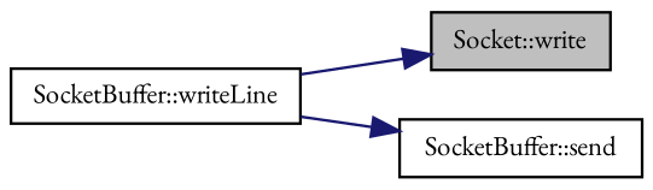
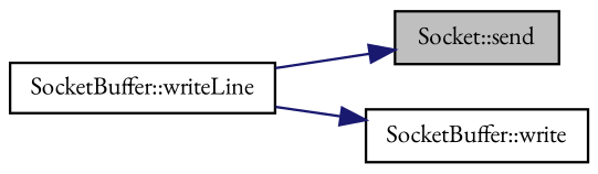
  digraph {
    fontname="EB Garamond"
    rankdir=RL
    node [color=black fillcolor=white fontname="EB Garamond" fontsize=10 shape=record style=filled]
    edge [color=midnightblue dir=back fontname="EB Garamond" fontsize=10 labelfontname=Helvetica labelfontsize=10 style=solid]
-   n1 [fillcolor=grey75 fontcolor=black height=0.2 label="Socket::write" width=0.4]
+   n1 [fillcolor=grey75 fontcolor=black height=0.2 label="Socket::send" width=0.4]
    n2 [height=0.2 label="SocketBuffer::writeLine" width=0.4]
-   n3 [height=0.2 label="SocketBuffer::send" width=0.4]
+   n3 [height=0.2 label="SocketBuffer::write" width=0.4]
    n1 -> n2
    n3 -> n2
  }
